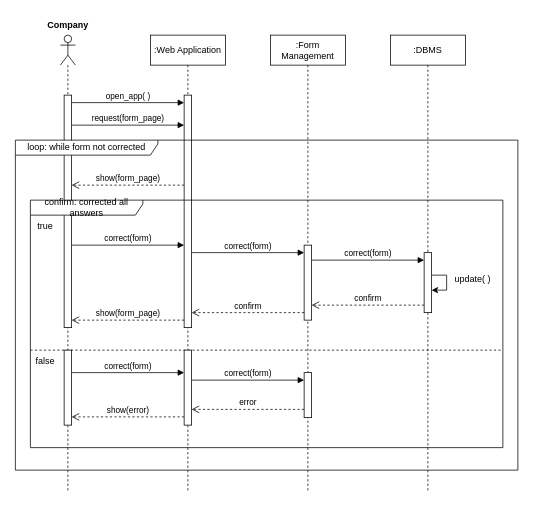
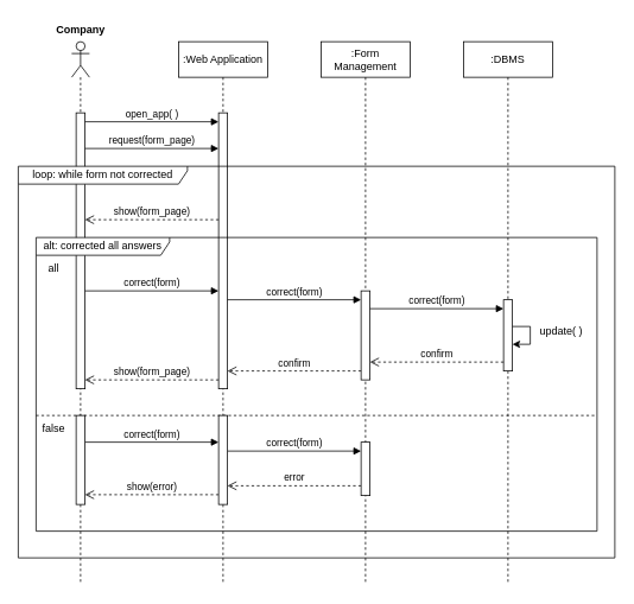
  <mxCell id="0" />
  <mxCell id="1" parent="0" />
  <mxCell id="2" value="" style="shape=umlLifeline;perimeter=lifelinePerimeter;whiteSpace=wrap;html=1;container=1;dropTarget=0;collapsible=0;recursiveResize=0;outlineConnect=0;portConstraint=eastwest;newEdgeStyle={&quot;curved&quot;:0,&quot;rounded&quot;:0};participant=umlActor;" vertex="1" parent="1"><mxGeometry x="80" y="46" width="20" height="610" as="geometry" /></mxCell>
  <mxCell id="3" value="" style="html=1;points=[[0,0,0,0,5],[0,1,0,0,-5],[1,0,0,0,5],[1,1,0,0,-5]];perimeter=orthogonalPerimeter;outlineConnect=0;targetShapes=umlLifeline;portConstraint=eastwest;newEdgeStyle={&quot;curved&quot;:0,&quot;rounded&quot;:0};" vertex="1" parent="2"><mxGeometry x="5" y="80" width="10" height="310" as="geometry" /></mxCell>
  <mxCell id="4" value="Company" style="text;align=center;fontStyle=1;verticalAlign=middle;spacingLeft=3;spacingRight=3;strokeColor=none;rotatable=0;points=[[0,0.5],[1,0.5]];portConstraint=eastwest;html=1;" vertex="1" parent="1"><mxGeometry x="50" y="20" width="80" height="26" as="geometry" /></mxCell>
  <mxCell id="5" value=":Web Application&lt;span style=&quot;color: rgba(0, 0, 0, 0); font-family: monospace; font-size: 0px; text-align: start; text-wrap: nowrap;&quot;&gt;xGraphModel%3E%3Croot%3E%3CmxCell%20id%3D%220%22%2F%3E%3CmxCell%20id%3D%221%22%20parent%3D%220%22%2F%3E%3CmxCell%20id%3D%222%22%20value%3D%22Select%22%20style%3D%22text%3Bhtml%3D1%3Balign%3Dcenter%3BverticalAlign%3Dmiddle%3BwhiteSpace%3Dwrap%3Brounded%3D0%3B%22%20vertex%3D%221%22%20parent%3D%221%22%3E%3CmxGeometry%20x%3D%22-786%22%20y%3D%22860%22%20width%3D%2260%22%20height%3D%2230%22%20as%3D%22geometry%22%2F%3E%3C%2FmxCell%3E%3CmxCell%20id%3D%223%22%20value%3D%22%22%20style%3D%22rounded%3D0%3BorthogonalLoop%3D1%3BjettySize%3Dauto%3Bhtml%3D1%3BendArrow%3Doval%3BendFill%3D0%3BsourcePerimeterSpacing%3D0%3BtargetPerimeterSpacing%3D0%3BendSize%3D10%3BexitX%3D0%3BexitY%3D0.5%3BexitDx%3D0%3BexitDy%3D0%3B%22%20edge%3D%221%22%20parent%3D%221%22%3E%3CmxGeometry%20relative%3D%221%22%20as%3D%22geometry%22%3E%3CmxPoint%20x%3D%22-603%22%20y%3D%22875%22%20as%3D%22sourcePoint%22%2F%3E%3CmxPoint%20x%3D%22-716%22%20y%3D%22874.92%22%20as%3D%22targetPoint%22%2F%3E%3C%2FmxGeometry%3E%3C%2FmxCell%3E%3CmxCell%20id%3D%224%22%20value%3D%22%22%20style%3D%22whiteSpace%3Dwrap%3Bhtml%3D1%3Baspect%3Dfixed%3Brounded%3D0%3B%22%20vertex%3D%221%22%20parent%3D%221%22%3E%3CmxGeometry%20x%3D%22-646%22%20y%3D%22870%22%20width%3D%2210%22%20height%3D%2210%22%20as%3D%22geometry%22%2F%3E%3C%2FmxCell%3E%3C%2Froot%3E%3C%2FmxGraphModel%3E&lt;/span&gt;&lt;span style=&quot;color: rgba(0, 0, 0, 0); font-family: monospace; font-size: 0px; text-align: start; text-wrap: nowrap;&quot;&gt;%3CmxGraphModel%3E%3Croot%3E%3CmxCell%20id%3D%220%22%2F%3E%3CmxCell%20id%3D%221%22%20parent%3D%220%22%2F%3E%3CmxCell%20id%3D%222%22%20value%3D%22Select%22%20style%3D%22text%3Bhtml%3D1%3Balign%3Dcenter%3BverticalAlign%3Dmiddle%3BwhiteSpace%3Dwrap%3Brounded%3D0%3B%22%20vertex%3D%221%22%20parent%3D%221%22%3E%3CmxGeometry%20x%3D%22-786%22%20y%3D%22860%22%20width%3D%2260%22%20height%3D%2230%22%20as%3D%22geometry%22%2F%3E%3C%2FmxCell%3E%3CmxCell%20id%3D%223%22%20value%3D%22%22%20style%3D%22rounded%3D0%3BorthogonalLoop%3D1%3BjettySize%3Dauto%3Bhtml%3D1%3BendArrow%3Doval%3BendFill%3D0%3BsourcePerimeterSpacing%3D0%3BtargetPerimeterSpacing%3D0%3BendSize%3D10%3BexitX%3D0%3BexitY%3D0.5%3BexitDx%3D0%3BexitDy%3D0%3B%22%20edge%3D%221%22%20parent%3D%221%22%3E%3CmxGeometry%20relative%3D%221%22%20as%3D%22geometry%22%3E%3CmxPoint%20x%3D%22-603%22%20y%3D%22875%22%20as%3D%22sourcePoint%22%2F%3E%3CmxPoint%20x%3D%22-716%22%20y%3D%22874.92%22%20as%3D%22targetPoint%22%2F%3E%3C%2FmxGeometry%3E%3C%2FmxCell%3E%3CmxCell%20id%3D%224%22%20value%3D%22%22%20style%3D%22whiteSpace%3Dwrap%3Bhtml%3D1%3Baspect%3Dfixed%3Brounded%3D0%3B%22%20vertex%3D%221%22%20parent%3D%221%22%3E%3CmxGeometry%20x%3D%22-646%22%20y%3D%22870%22%20width%3D%2210%22%20height%3D%2210%22%20as%3D%22geometry%22%2F%3E%3C%2FmxCell%3E%3C%2Froot%3E%3C%2FmxGraphModel%3E&lt;/span&gt;&lt;span style=&quot;color: rgba(0, 0, 0, 0); font-family: monospace; font-size: 0px; text-align: start; text-wrap: nowrap;&quot;&gt;%3CmxGraphModel%3E%3Croot%3E%3CmxCell%20id%3D%220%22%2F%3E%3CmxCell%20id%3D%221%22%20parent%3D%220%22%2F%3E%3CmxCell%20id%3D%222%22%20value%3D%22Select%22%20style%3D%22text%3Bhtml%3D1%3Balign%3Dcenter%3BverticalAlign%3Dmiddle%3BwhiteSpace%3Dwrap%3Brounded%3D0%3B%22%20vertex%3D%221%22%20parent%3D%221%22%3E%3CmxGeometry%20x%3D%22-786%22%20y%3D%22860%22%20width%3D%2260%22%20height%3D%2230%22%20as%3D%22geometry%22%2F%3E%3C%2FmxCell%3E%3CmxCell%20id%3D%223%22%20value%3D%22%22%20style%3D%22rounded%3D0%3BorthogonalLoop%3D1%3BjettySize%3Dauto%3Bhtml%3D1%3BendArrow%3Doval%3BendFill%3D0%3BsourcePerimeterSpacing%3D0%3BtargetPerimeterSpacing%3D0%3BendSize%3D10%3BexitX%3D0%3BexitY%3D0.5%3BexitDx%3D0%3BexitDy%3D0%3B%22%20edge%3D%221%22%20parent%3D%221%22%3E%3CmxGeometry%20relative%3D%221%22%20as%3D%22geometry%22%3E%3CmxPoint%20x%3D%22-603%22%20y%3D%22875%22%20as%3D%22sourcePoint%22%2F%3E%3CmxPoint%20x%3D%22-716%22%20y%3D%22874.92%22%20as%3D%22targetPoint%22%2F%3E%3C%2FmxGeometry%3E%3C%2FmxCell%3E%3CmxCell%20id%3D%224%22%20value%3D%22%22%20style%3D%22whiteSpace%3Dwrap%3Bhtml%3D1%3Baspect%3Dfixed%3Brounded%3D0%3B%22%20vertex%3D%221%22%20parent%3D%221%22%3E%3CmxGeometry%20x%3D%22-646%22%20y%3D%22870%22%20width%3D%2210%22%20height%3D%2210%22%20as%3D%22geometry%22%2F%3E%3C%2FmxCell%3E%3C%2Froot%3E%3C%2FmxGraphModel%3E&lt;/span&gt;" style="shape=umlLifeline;perimeter=lifelinePerimeter;whiteSpace=wrap;html=1;container=1;dropTarget=0;collapsible=0;recursiveResize=0;outlineConnect=0;portConstraint=eastwest;newEdgeStyle={&quot;curved&quot;:0,&quot;rounded&quot;:0};" vertex="1" parent="1"><mxGeometry x="200" y="46" width="100" height="610" as="geometry" /></mxCell>
  <mxCell id="6" value="" style="html=1;points=[[0,0,0,0,5],[0,1,0,0,-5],[1,0,0,0,5],[1,1,0,0,-5]];perimeter=orthogonalPerimeter;outlineConnect=0;targetShapes=umlLifeline;portConstraint=eastwest;newEdgeStyle={&quot;curved&quot;:0,&quot;rounded&quot;:0};" vertex="1" parent="5"><mxGeometry x="45" y="80" width="10" height="310" as="geometry" /></mxCell>
  <mxCell id="7" value=":Form Management" style="shape=umlLifeline;perimeter=lifelinePerimeter;whiteSpace=wrap;html=1;container=1;dropTarget=0;collapsible=0;recursiveResize=0;outlineConnect=0;portConstraint=eastwest;newEdgeStyle={&quot;curved&quot;:0,&quot;rounded&quot;:0};" vertex="1" parent="1"><mxGeometry x="360" y="46" width="100" height="610" as="geometry" /></mxCell>
  <mxCell id="8" value="" style="html=1;points=[[0,0,0,0,5],[0,1,0,0,-5],[1,0,0,0,5],[1,1,0,0,-5]];perimeter=orthogonalPerimeter;outlineConnect=0;targetShapes=umlLifeline;portConstraint=eastwest;newEdgeStyle={&quot;curved&quot;:0,&quot;rounded&quot;:0};" vertex="1" parent="7"><mxGeometry x="45" y="280" width="10" height="100" as="geometry" /></mxCell>
  <mxCell id="9" value=":DBMS" style="shape=umlLifeline;perimeter=lifelinePerimeter;whiteSpace=wrap;html=1;container=1;dropTarget=0;collapsible=0;recursiveResize=0;outlineConnect=0;portConstraint=eastwest;newEdgeStyle={&quot;curved&quot;:0,&quot;rounded&quot;:0};" vertex="1" parent="1"><mxGeometry x="520" y="46" width="100" height="610" as="geometry" /></mxCell>
  <mxCell id="10" value="" style="html=1;points=[[0,0,0,0,5],[0,1,0,0,-5],[1,0,0,0,5],[1,1,0,0,-5]];perimeter=orthogonalPerimeter;outlineConnect=0;targetShapes=umlLifeline;portConstraint=eastwest;newEdgeStyle={&quot;curved&quot;:0,&quot;rounded&quot;:0};" vertex="1" parent="9"><mxGeometry x="45" y="290" width="10" height="80" as="geometry" /></mxCell>
  <mxCell id="11" style="edgeStyle=orthogonalEdgeStyle;rounded=0;orthogonalLoop=1;jettySize=auto;html=1;curved=0;" edge="1" parent="9" source="10" target="10"><mxGeometry relative="1" as="geometry" /></mxCell>
  <mxCell id="12" value="open_app( )" style="html=1;verticalAlign=bottom;endArrow=block;curved=0;rounded=0;" edge="1" parent="1"><mxGeometry width="80" relative="1" as="geometry"><mxPoint x="95" y="136" as="sourcePoint" /><mxPoint x="245" y="136" as="targetPoint" /></mxGeometry></mxCell>
  <mxCell id="13" value="request(form_page)" style="html=1;verticalAlign=bottom;endArrow=block;curved=0;rounded=0;" edge="1" parent="1"><mxGeometry width="80" relative="1" as="geometry"><mxPoint x="95" y="166" as="sourcePoint" /><mxPoint x="245" y="166" as="targetPoint" /></mxGeometry></mxCell>
  <mxCell id="14" value="show(form_page)" style="html=1;verticalAlign=bottom;endArrow=open;dashed=1;endSize=8;curved=0;rounded=0;" edge="1" parent="1"><mxGeometry relative="1" as="geometry"><mxPoint x="245" y="246" as="sourcePoint" /><mxPoint x="95" y="246" as="targetPoint" /></mxGeometry></mxCell>
  <mxCell id="15" value="correct(form)" style="html=1;verticalAlign=bottom;endArrow=block;curved=0;rounded=0;" edge="1" parent="1"><mxGeometry width="80" relative="1" as="geometry"><mxPoint x="95" y="326" as="sourcePoint" /><mxPoint x="245" y="326" as="targetPoint" /></mxGeometry></mxCell>
  <mxCell id="16" value="correct(form)" style="html=1;verticalAlign=bottom;endArrow=block;curved=0;rounded=0;" edge="1" parent="1"><mxGeometry width="80" relative="1" as="geometry"><mxPoint x="255" y="336" as="sourcePoint" /><mxPoint x="405" y="336" as="targetPoint" /></mxGeometry></mxCell>
  <mxCell id="17" value="correct(form)" style="html=1;verticalAlign=bottom;endArrow=block;curved=0;rounded=0;" edge="1" parent="1"><mxGeometry width="80" relative="1" as="geometry"><mxPoint x="415" y="346" as="sourcePoint" /><mxPoint x="565" y="346" as="targetPoint" /></mxGeometry></mxCell>
  <mxCell id="18" value="update( )" style="text;html=1;align=center;verticalAlign=middle;whiteSpace=wrap;rounded=0;" vertex="1" parent="1"><mxGeometry x="600" y="356" width="60" height="30" as="geometry" /></mxCell>
  <mxCell id="19" value="confirm" style="html=1;verticalAlign=bottom;endArrow=open;dashed=1;endSize=8;curved=0;rounded=0;" edge="1" parent="1"><mxGeometry relative="1" as="geometry"><mxPoint x="565" y="406" as="sourcePoint" /><mxPoint x="415" y="406" as="targetPoint" /></mxGeometry></mxCell>
  <mxCell id="20" value="confirm" style="html=1;verticalAlign=bottom;endArrow=open;dashed=1;endSize=8;curved=0;rounded=0;" edge="1" parent="1"><mxGeometry relative="1" as="geometry"><mxPoint x="405" y="416" as="sourcePoint" /><mxPoint x="255" y="416" as="targetPoint" /></mxGeometry></mxCell>
  <mxCell id="21" value="show(form_page)" style="html=1;verticalAlign=bottom;endArrow=open;dashed=1;endSize=8;curved=0;rounded=0;" edge="1" parent="1"><mxGeometry relative="1" as="geometry"><mxPoint x="245" y="426" as="sourcePoint" /><mxPoint x="95" y="426" as="targetPoint" /></mxGeometry></mxCell>
  <mxCell id="22" value="loop: while form not corrected" style="shape=umlFrame;whiteSpace=wrap;html=1;pointerEvents=0;width=190;height=20;" vertex="1" parent="1"><mxGeometry x="20" y="186" width="670" height="440" as="geometry" /></mxCell>
- <mxCell id="23" value="confirm: corrected all answers" style="shape=umlFrame;whiteSpace=wrap;html=1;pointerEvents=0;width=150;height=20;" vertex="1" parent="1"><mxGeometry x="40" y="266" width="630" height="330" as="geometry" /></mxCell>
- <mxCell id="24" value="true" style="text;html=1;align=center;verticalAlign=middle;whiteSpace=wrap;rounded=0;" vertex="1" parent="1"><mxGeometry x="40" y="286" width="40" height="30" as="geometry" /></mxCell>
+ <mxCell id="23" value="alt: corrected all answers" style="shape=umlFrame;whiteSpace=wrap;html=1;pointerEvents=0;width=150;height=20;" vertex="1" parent="1"><mxGeometry x="40" y="266" width="630" height="330" as="geometry" /></mxCell>
+ <mxCell id="24" value="all" style="text;html=1;align=center;verticalAlign=middle;whiteSpace=wrap;rounded=0;" vertex="1" parent="1"><mxGeometry x="40" y="286" width="40" height="30" as="geometry" /></mxCell>
  <mxCell id="25" value="" style="endArrow=none;dashed=1;html=1;rounded=0;exitX=0.001;exitY=0.539;exitDx=0;exitDy=0;exitPerimeter=0;entryX=0.998;entryY=0.539;entryDx=0;entryDy=0;entryPerimeter=0;" edge="1" parent="1"><mxGeometry width="50" height="50" relative="1" as="geometry"><mxPoint x="40" y="466" as="sourcePoint" /><mxPoint x="668.11" y="466" as="targetPoint" /></mxGeometry></mxCell>
  <mxCell id="26" value="false" style="text;html=1;align=center;verticalAlign=middle;whiteSpace=wrap;rounded=0;" vertex="1" parent="1"><mxGeometry x="40" y="466" width="40" height="30" as="geometry" /></mxCell>
  <mxCell id="27" value="correct(form)" style="html=1;verticalAlign=bottom;endArrow=block;curved=0;rounded=0;" edge="1" parent="1"><mxGeometry width="80" relative="1" as="geometry"><mxPoint x="95" y="496" as="sourcePoint" /><mxPoint x="245" y="496" as="targetPoint" /></mxGeometry></mxCell>
  <mxCell id="28" value="correct(form)" style="html=1;verticalAlign=bottom;endArrow=block;curved=0;rounded=0;" edge="1" parent="1"><mxGeometry width="80" relative="1" as="geometry"><mxPoint x="255" y="506" as="sourcePoint" /><mxPoint x="405" y="506" as="targetPoint" /></mxGeometry></mxCell>
  <mxCell id="29" value="error" style="html=1;verticalAlign=bottom;endArrow=open;dashed=1;endSize=8;curved=0;rounded=0;" edge="1" parent="1"><mxGeometry x="-0.002" relative="1" as="geometry"><mxPoint x="405" y="545" as="sourcePoint" /><mxPoint x="255" y="545" as="targetPoint" /><mxPoint as="offset" /></mxGeometry></mxCell>
  <mxCell id="30" value="show(error)" style="html=1;verticalAlign=bottom;endArrow=open;dashed=1;endSize=8;curved=0;rounded=0;" edge="1" parent="1"><mxGeometry relative="1" as="geometry"><mxPoint x="245" y="555" as="sourcePoint" /><mxPoint x="95" y="555" as="targetPoint" /></mxGeometry></mxCell>
  <mxCell id="31" value="" style="html=1;points=[[0,0,0,0,5],[0,1,0,0,-5],[1,0,0,0,5],[1,1,0,0,-5]];perimeter=orthogonalPerimeter;outlineConnect=0;targetShapes=umlLifeline;portConstraint=eastwest;newEdgeStyle={&quot;curved&quot;:0,&quot;rounded&quot;:0};" vertex="1" parent="1"><mxGeometry x="85" y="466" width="10" height="100" as="geometry" /></mxCell>
  <mxCell id="32" value="" style="html=1;points=[[0,0,0,0,5],[0,1,0,0,-5],[1,0,0,0,5],[1,1,0,0,-5]];perimeter=orthogonalPerimeter;outlineConnect=0;targetShapes=umlLifeline;portConstraint=eastwest;newEdgeStyle={&quot;curved&quot;:0,&quot;rounded&quot;:0};" vertex="1" parent="1"><mxGeometry x="245" y="466" width="10" height="100" as="geometry" /></mxCell>
  <mxCell id="33" value="" style="html=1;points=[[0,0,0,0,5],[0,1,0,0,-5],[1,0,0,0,5],[1,1,0,0,-5]];perimeter=orthogonalPerimeter;outlineConnect=0;targetShapes=umlLifeline;portConstraint=eastwest;newEdgeStyle={&quot;curved&quot;:0,&quot;rounded&quot;:0};" vertex="1" parent="1"><mxGeometry x="405" y="496" width="10" height="60" as="geometry" /></mxCell>
